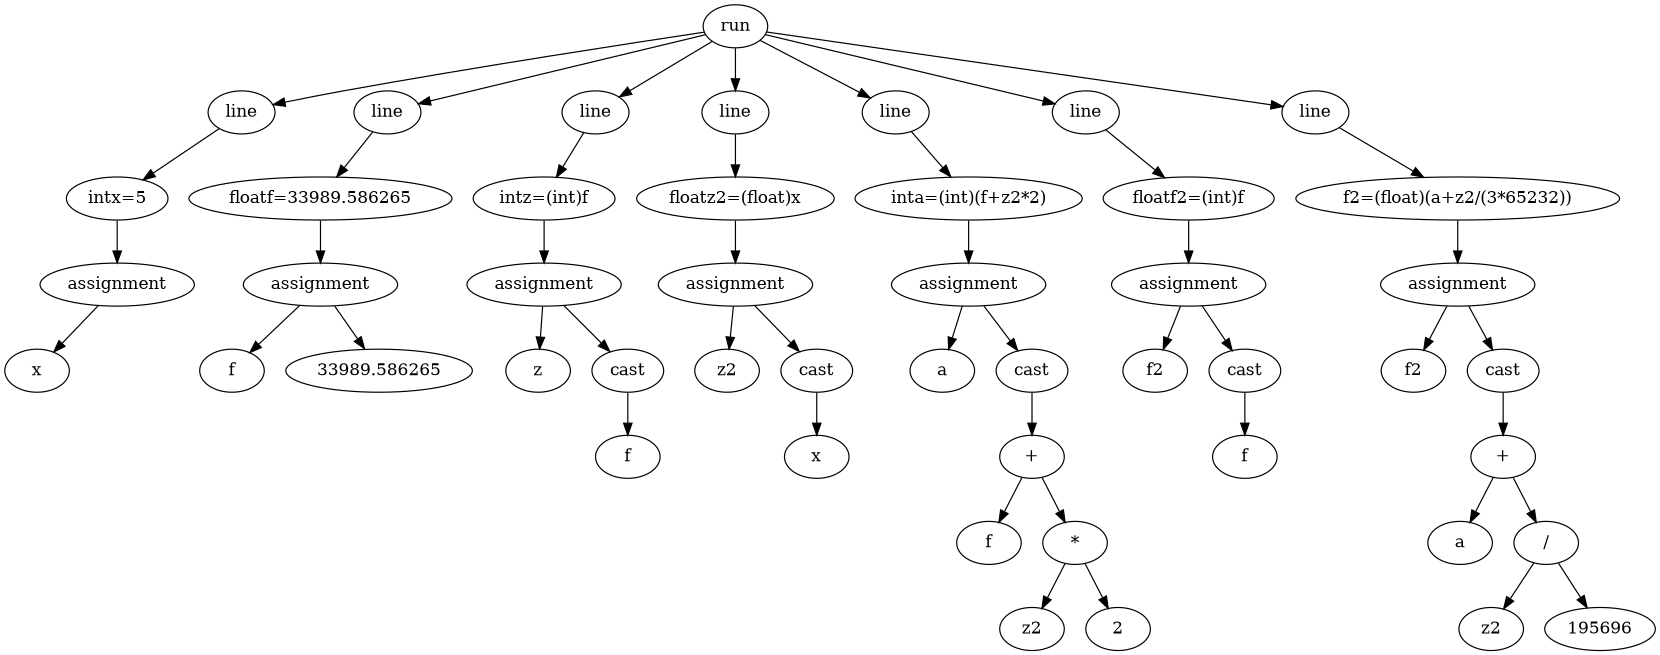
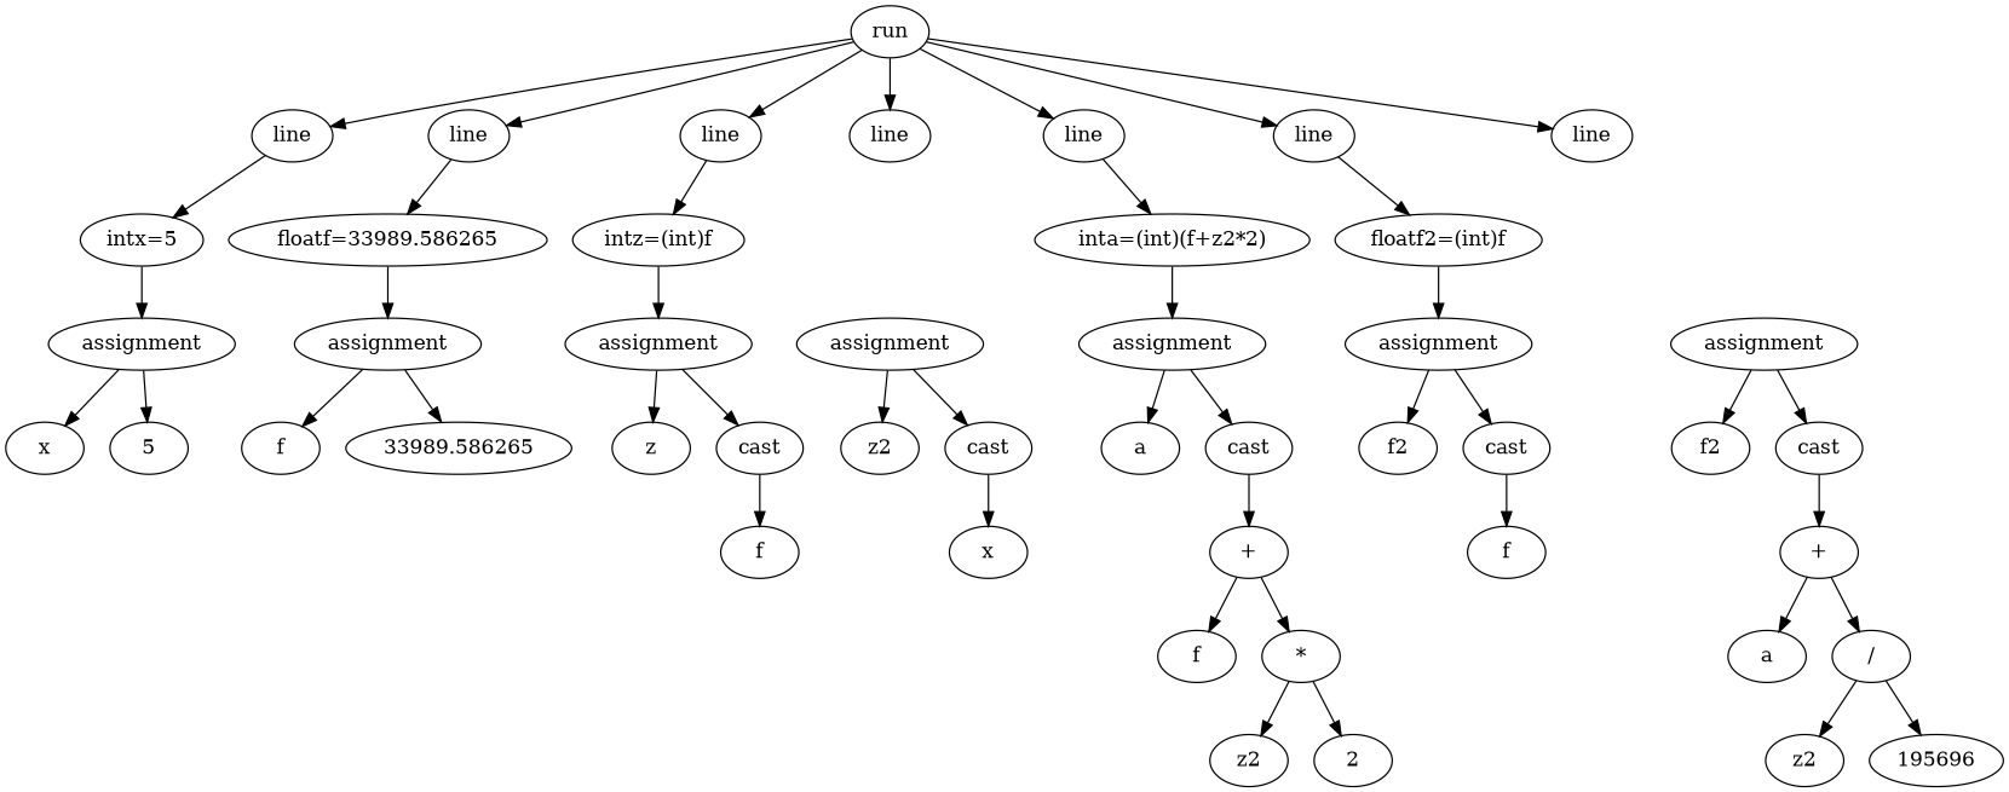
  digraph {
    n1 [label=run]
    n2 [label=line]
    n3 [label=line]
    n4 [label=line]
    n5 [label=line]
    n6 [label=line]
    n7 [label=line]
    n8 [label=line]
    n9 [label="intx=5"]
    n10 [label="floatf=33989.586265"]
    n11 [label="intz=(int)f"]
-   n12 [label="floatz2=(float)x"]
    n13 [label="inta=(int)(f+z2*2)"]
    n14 [label="floatf2=(int)f"]
-   n15 [label="f2=(float)(a+z2/(3*65232))"]
    n16 [label=assignment]
    n17 [label=x]
+   n18 [label=5]
    n19 [label=assignment]
    n20 [label=f]
    n21 [label=33989.586265]
    n22 [label=assignment]
    n23 [label=z]
    n24 [label=cast]
    n25 [label=f]
    n26 [label=assignment]
    n27 [label=z2]
    n28 [label=cast]
    n29 [label=x]
    n30 [label=assignment]
    n31 [label=a]
    n32 [label=cast]
    n33 [label="+"]
    n34 [label=f]
    n35 [label="*"]
    n36 [label=z2]
    n37 [label=2]
    n38 [label=assignment]
    n39 [label=f2]
    n40 [label=cast]
    n41 [label=f]
    n42 [label=assignment]
    n43 [label=f2]
    n44 [label=cast]
    n45 [label="+"]
    n46 [label=a]
    n47 [label="/"]
    n48 [label=z2]
    n49 [label=195696]
    n1 -> n2
    n1 -> n3
    n1 -> n4
    n1 -> n5
    n1 -> n6
    n1 -> n7
    n1 -> n8
    n2 -> n9
    n3 -> n10
    n4 -> n11
-   n5 -> n12
    n6 -> n13
    n7 -> n14
-   n8 -> n15
    n9 -> n16
    n10 -> n19
    n11 -> n22
-   n12 -> n26
    n13 -> n30
    n14 -> n38
-   n15 -> n42
    n16 -> n17
+   n16 -> n18
    n19 -> n20
    n19 -> n21
    n22 -> n23
    n22 -> n24
    n24 -> n25
    n26 -> n27
    n26 -> n28
    n28 -> n29
    n30 -> n31
    n30 -> n32
    n32 -> n33
    n33 -> n34
    n33 -> n35
    n35 -> n36
    n35 -> n37
    n38 -> n39
    n38 -> n40
    n40 -> n41
    n42 -> n43
    n42 -> n44
    n44 -> n45
    n45 -> n46
    n45 -> n47
    n47 -> n48
    n47 -> n49
  }
